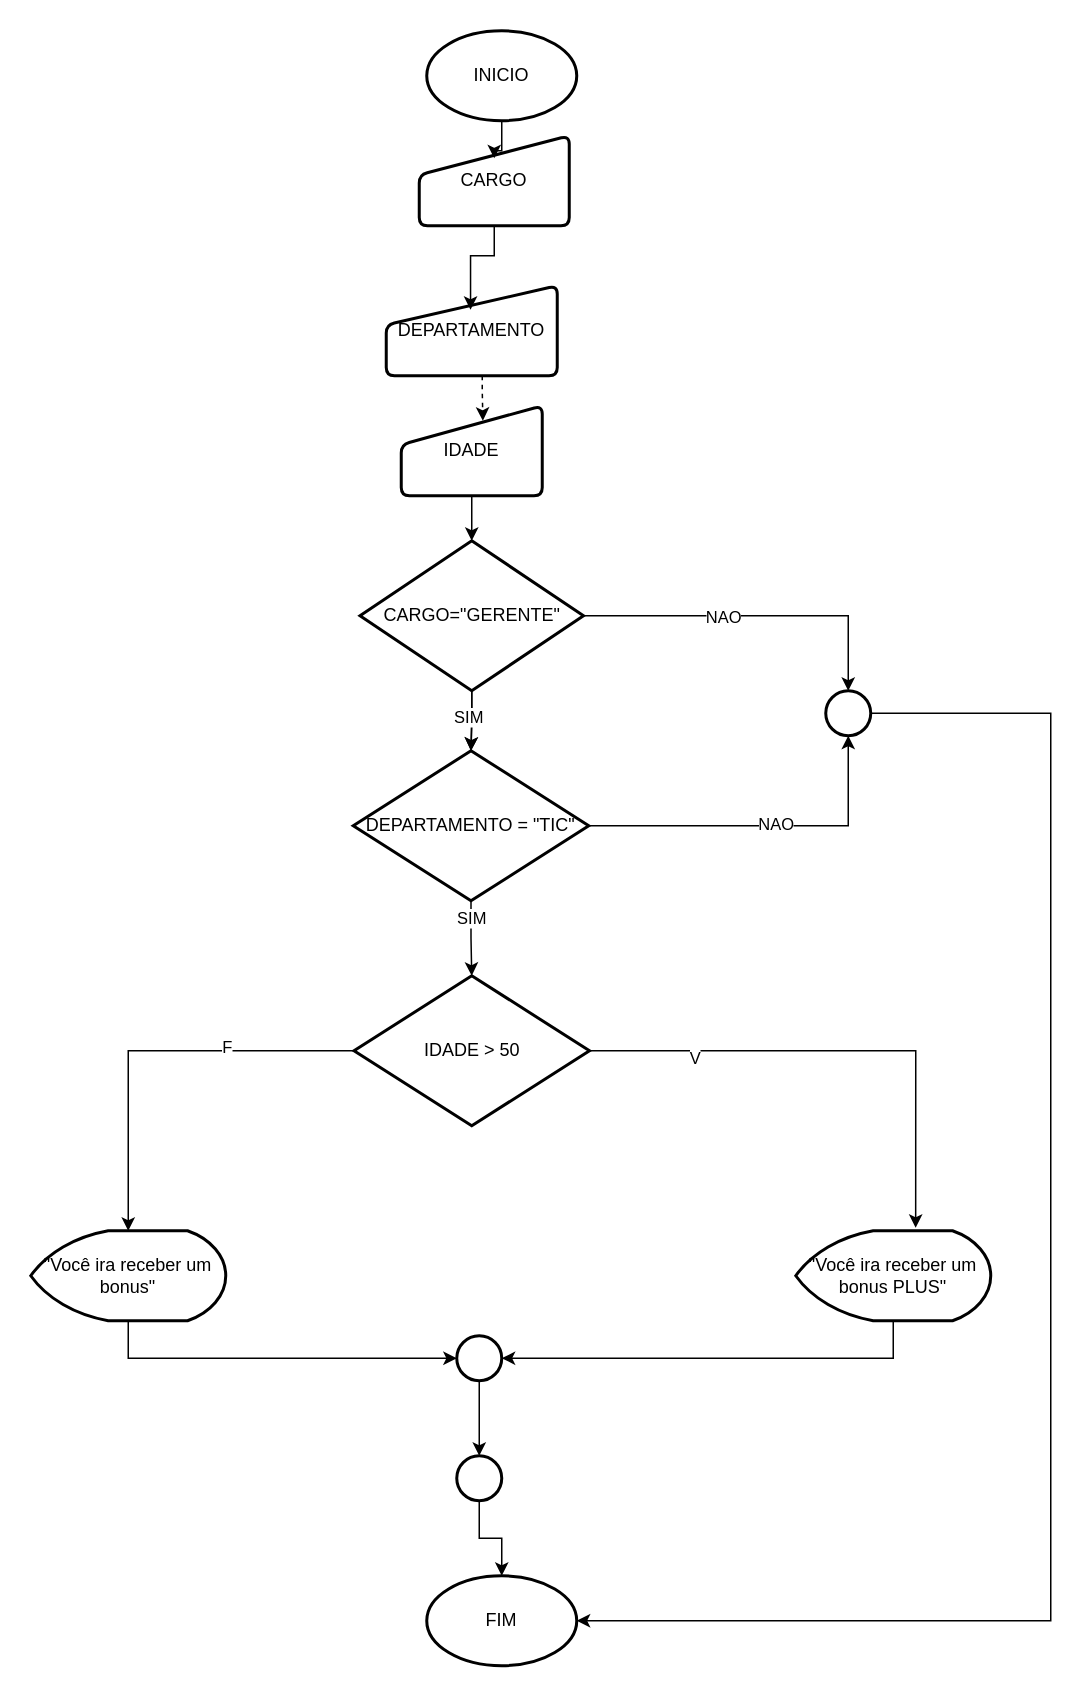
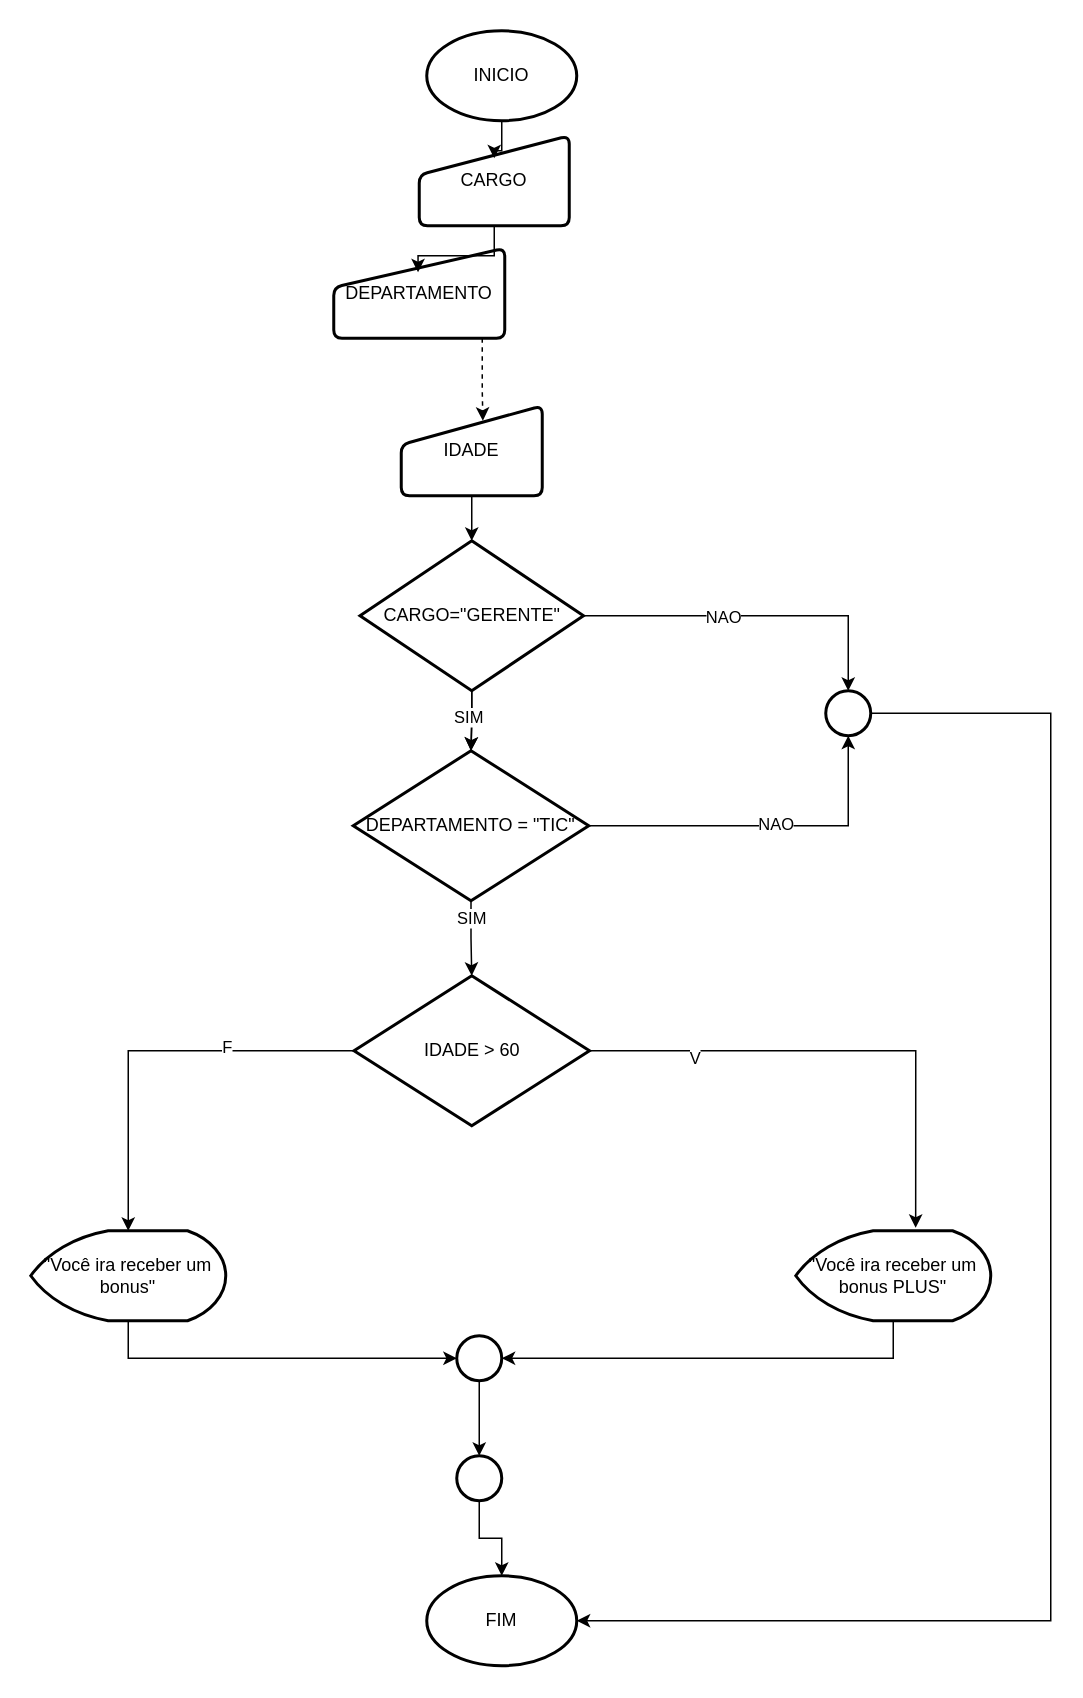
  <mxCell id="0" />
  <mxCell id="1" parent="0" />
  <mxCell id="2" value="INICIO" style="strokeWidth=2;html=1;shape=mxgraph.flowchart.start_1;whiteSpace=wrap;" vertex="1" parent="1"><mxGeometry x="284" y="20" width="100" height="60" as="geometry" /></mxCell>
  <mxCell id="3" value="FIM" style="strokeWidth=2;html=1;shape=mxgraph.flowchart.start_1;whiteSpace=wrap;" vertex="1" parent="1"><mxGeometry x="284" y="1050" width="100" height="60" as="geometry" /></mxCell>
  <mxCell id="4" value="CARGO" style="html=1;strokeWidth=2;shape=manualInput;whiteSpace=wrap;rounded=1;size=26;arcSize=11;" vertex="1" parent="1"><mxGeometry x="279" y="90" width="100" height="60" as="geometry" /></mxCell>
  <mxCell id="5" style="edgeStyle=orthogonalEdgeStyle;rounded=0;orthogonalLoop=1;jettySize=auto;html=1;entryX=0.5;entryY=0.25;entryDx=0;entryDy=0;entryPerimeter=0;" edge="1" parent="1" source="2" target="4"><mxGeometry relative="1" as="geometry" /></mxCell>
- <mxCell id="6" value="DEPARTAMENTO" style="html=1;strokeWidth=2;shape=manualInput;whiteSpace=wrap;rounded=1;size=26;arcSize=11;" vertex="1" parent="1"><mxGeometry x="257" y="190" width="114" height="60" as="geometry" /></mxCell>
+ <mxCell id="6" value="DEPARTAMENTO" style="html=1;strokeWidth=2;shape=manualInput;whiteSpace=wrap;rounded=1;size=26;arcSize=11;" vertex="1" parent="1"><mxGeometry x="222" y="165" width="114" height="60" as="geometry" /></mxCell>
  <mxCell id="7" style="edgeStyle=orthogonalEdgeStyle;rounded=0;orthogonalLoop=1;jettySize=auto;html=1;entryX=0.493;entryY=0.267;entryDx=0;entryDy=0;entryPerimeter=0;" edge="1" parent="1" source="4" target="6"><mxGeometry relative="1" as="geometry" /></mxCell>
  <mxCell id="8" value="IDADE" style="html=1;strokeWidth=2;shape=manualInput;whiteSpace=wrap;rounded=1;size=26;arcSize=11;" vertex="1" parent="1"><mxGeometry x="267" y="270" width="94" height="60" as="geometry" /></mxCell>
  <mxCell id="9" style="edgeStyle=orthogonalEdgeStyle;rounded=0;orthogonalLoop=1;jettySize=auto;html=1;entryX=0.579;entryY=0.167;entryDx=0;entryDy=0;entryPerimeter=0;dashed=1;" edge="1" parent="1" source="6" target="8"><mxGeometry relative="1" as="geometry"><Array as="points"><mxPoint x="321" y="260" /><mxPoint x="321" y="260" /></Array></mxGeometry></mxCell>
  <mxCell id="10" value="" style="edgeStyle=orthogonalEdgeStyle;rounded=0;orthogonalLoop=1;jettySize=auto;html=1;" edge="1" parent="1" source="11" target="13"><mxGeometry relative="1" as="geometry" /></mxCell>
  <mxCell id="11" value="CARGO=&quot;GERENTE&quot;" style="strokeWidth=2;html=1;shape=mxgraph.flowchart.decision;whiteSpace=wrap;" vertex="1" parent="1"><mxGeometry x="239.5" y="360" width="149" height="100" as="geometry" /></mxCell>
  <mxCell id="12" style="edgeStyle=orthogonalEdgeStyle;rounded=0;orthogonalLoop=1;jettySize=auto;html=1;entryX=0.5;entryY=0;entryDx=0;entryDy=0;entryPerimeter=0;" edge="1" parent="1" source="8" target="11"><mxGeometry relative="1" as="geometry" /></mxCell>
  <mxCell id="13" value="DEPARTAMENTO = &quot;TIC&quot;" style="strokeWidth=2;html=1;shape=mxgraph.flowchart.decision;whiteSpace=wrap;" vertex="1" parent="1"><mxGeometry x="235" y="500" width="157" height="100" as="geometry" /></mxCell>
  <mxCell id="14" style="edgeStyle=orthogonalEdgeStyle;rounded=0;orthogonalLoop=1;jettySize=auto;html=1;entryX=0.5;entryY=0;entryDx=0;entryDy=0;entryPerimeter=0;" edge="1" parent="1" source="11" target="13"><mxGeometry relative="1" as="geometry" /></mxCell>
  <mxCell id="15" value="SIM" style="edgeLabel;html=1;align=center;verticalAlign=middle;resizable=0;points=[];" vertex="1" connectable="0" parent="14"><mxGeometry x="-0.168" y="-3" relative="1" as="geometry"><mxPoint as="offset" /></mxGeometry></mxCell>
- <mxCell id="16" value="IDADE &amp;gt; 50" style="strokeWidth=2;html=1;shape=mxgraph.flowchart.decision;whiteSpace=wrap;" vertex="1" parent="1"><mxGeometry x="235.5" y="650" width="157" height="100" as="geometry" /></mxCell>
+ <mxCell id="16" value="IDADE &amp;gt; 60" style="strokeWidth=2;html=1;shape=mxgraph.flowchart.decision;whiteSpace=wrap;" vertex="1" parent="1"><mxGeometry x="235.5" y="650" width="157" height="100" as="geometry" /></mxCell>
  <mxCell id="17" value="&quot;Você ira receber um bonus&quot;" style="strokeWidth=2;html=1;shape=mxgraph.flowchart.display;whiteSpace=wrap;" vertex="1" parent="1"><mxGeometry x="20" y="820" width="130" height="60" as="geometry" /></mxCell>
  <mxCell id="18" value="&quot;Você ira receber um bonus PLUS&quot;" style="strokeWidth=2;html=1;shape=mxgraph.flowchart.display;whiteSpace=wrap;" vertex="1" parent="1"><mxGeometry x="530" y="820" width="130" height="60" as="geometry" /></mxCell>
  <mxCell id="19" style="edgeStyle=orthogonalEdgeStyle;rounded=0;orthogonalLoop=1;jettySize=auto;html=1;entryX=0.5;entryY=0;entryDx=0;entryDy=0;entryPerimeter=0;" edge="1" parent="1" source="13" target="16"><mxGeometry relative="1" as="geometry" /></mxCell>
  <mxCell id="20" value="SIM" style="edgeLabel;html=1;align=center;verticalAlign=middle;resizable=0;points=[];" vertex="1" connectable="0" parent="19"><mxGeometry x="-0.55" relative="1" as="geometry"><mxPoint as="offset" /></mxGeometry></mxCell>
  <mxCell id="21" style="edgeStyle=orthogonalEdgeStyle;rounded=0;orthogonalLoop=1;jettySize=auto;html=1;entryX=0.5;entryY=0;entryDx=0;entryDy=0;entryPerimeter=0;" edge="1" parent="1" source="16" target="17"><mxGeometry relative="1" as="geometry" /></mxCell>
  <mxCell id="22" value="F" style="edgeLabel;html=1;align=center;verticalAlign=middle;resizable=0;points=[];" vertex="1" connectable="0" parent="21"><mxGeometry x="-0.373" y="-3" relative="1" as="geometry"><mxPoint as="offset" /></mxGeometry></mxCell>
  <mxCell id="23" style="edgeStyle=orthogonalEdgeStyle;rounded=0;orthogonalLoop=1;jettySize=auto;html=1;entryX=0.615;entryY=-0.033;entryDx=0;entryDy=0;entryPerimeter=0;" edge="1" parent="1" source="16" target="18"><mxGeometry relative="1" as="geometry" /></mxCell>
  <mxCell id="24" value="V" style="edgeLabel;html=1;align=center;verticalAlign=middle;resizable=0;points=[];" vertex="1" connectable="0" parent="23"><mxGeometry x="-0.58" y="-4" relative="1" as="geometry"><mxPoint as="offset" /></mxGeometry></mxCell>
  <mxCell id="25" value="" style="strokeWidth=2;html=1;shape=mxgraph.flowchart.start_2;whiteSpace=wrap;" vertex="1" parent="1"><mxGeometry x="550" y="460" width="30" height="30" as="geometry" /></mxCell>
  <mxCell id="26" style="edgeStyle=orthogonalEdgeStyle;rounded=0;orthogonalLoop=1;jettySize=auto;html=1;entryX=0.5;entryY=0;entryDx=0;entryDy=0;entryPerimeter=0;" edge="1" parent="1" source="11" target="25"><mxGeometry relative="1" as="geometry" /></mxCell>
  <mxCell id="27" value="NAO" style="edgeLabel;html=1;align=center;verticalAlign=middle;resizable=0;points=[];" vertex="1" connectable="0" parent="26"><mxGeometry x="-0.185" relative="1" as="geometry"><mxPoint x="1" as="offset" /></mxGeometry></mxCell>
  <mxCell id="28" value="" style="strokeWidth=2;html=1;shape=mxgraph.flowchart.start_2;whiteSpace=wrap;" vertex="1" parent="1"><mxGeometry x="304" y="890" width="30" height="30" as="geometry" /></mxCell>
  <mxCell id="29" value="" style="strokeWidth=2;html=1;shape=mxgraph.flowchart.start_2;whiteSpace=wrap;" vertex="1" parent="1"><mxGeometry x="304" y="970" width="30" height="30" as="geometry" /></mxCell>
  <mxCell id="30" style="edgeStyle=orthogonalEdgeStyle;rounded=0;orthogonalLoop=1;jettySize=auto;html=1;entryX=0.5;entryY=0;entryDx=0;entryDy=0;entryPerimeter=0;" edge="1" parent="1" source="29" target="3"><mxGeometry relative="1" as="geometry" /></mxCell>
  <mxCell id="31" style="edgeStyle=orthogonalEdgeStyle;rounded=0;orthogonalLoop=1;jettySize=auto;html=1;entryX=0;entryY=0.5;entryDx=0;entryDy=0;entryPerimeter=0;" edge="1" parent="1" source="17" target="28"><mxGeometry relative="1" as="geometry"><Array as="points"><mxPoint x="85" y="905" /></Array></mxGeometry></mxCell>
  <mxCell id="32" style="edgeStyle=orthogonalEdgeStyle;rounded=0;orthogonalLoop=1;jettySize=auto;html=1;entryX=1;entryY=0.5;entryDx=0;entryDy=0;entryPerimeter=0;" edge="1" parent="1" source="18" target="28"><mxGeometry relative="1" as="geometry"><Array as="points"><mxPoint x="595" y="905" /></Array></mxGeometry></mxCell>
  <mxCell id="33" style="edgeStyle=orthogonalEdgeStyle;rounded=0;orthogonalLoop=1;jettySize=auto;html=1;entryX=0.5;entryY=0;entryDx=0;entryDy=0;entryPerimeter=0;" edge="1" parent="1" source="28" target="29"><mxGeometry relative="1" as="geometry" /></mxCell>
  <mxCell id="34" style="edgeStyle=orthogonalEdgeStyle;rounded=0;orthogonalLoop=1;jettySize=auto;html=1;entryX=1;entryY=0.5;entryDx=0;entryDy=0;entryPerimeter=0;" edge="1" parent="1" source="25" target="3"><mxGeometry relative="1" as="geometry"><Array as="points"><mxPoint x="700" y="475" /><mxPoint x="700" y="1080" /></Array></mxGeometry></mxCell>
  <mxCell id="35" style="edgeStyle=orthogonalEdgeStyle;rounded=0;orthogonalLoop=1;jettySize=auto;html=1;entryX=0.5;entryY=1;entryDx=0;entryDy=0;entryPerimeter=0;" edge="1" parent="1" source="13" target="25"><mxGeometry relative="1" as="geometry" /></mxCell>
  <mxCell id="36" value="NAO" style="edgeLabel;html=1;align=center;verticalAlign=middle;resizable=0;points=[];" vertex="1" connectable="0" parent="35"><mxGeometry x="0.064" y="2" relative="1" as="geometry"><mxPoint as="offset" /></mxGeometry></mxCell>
